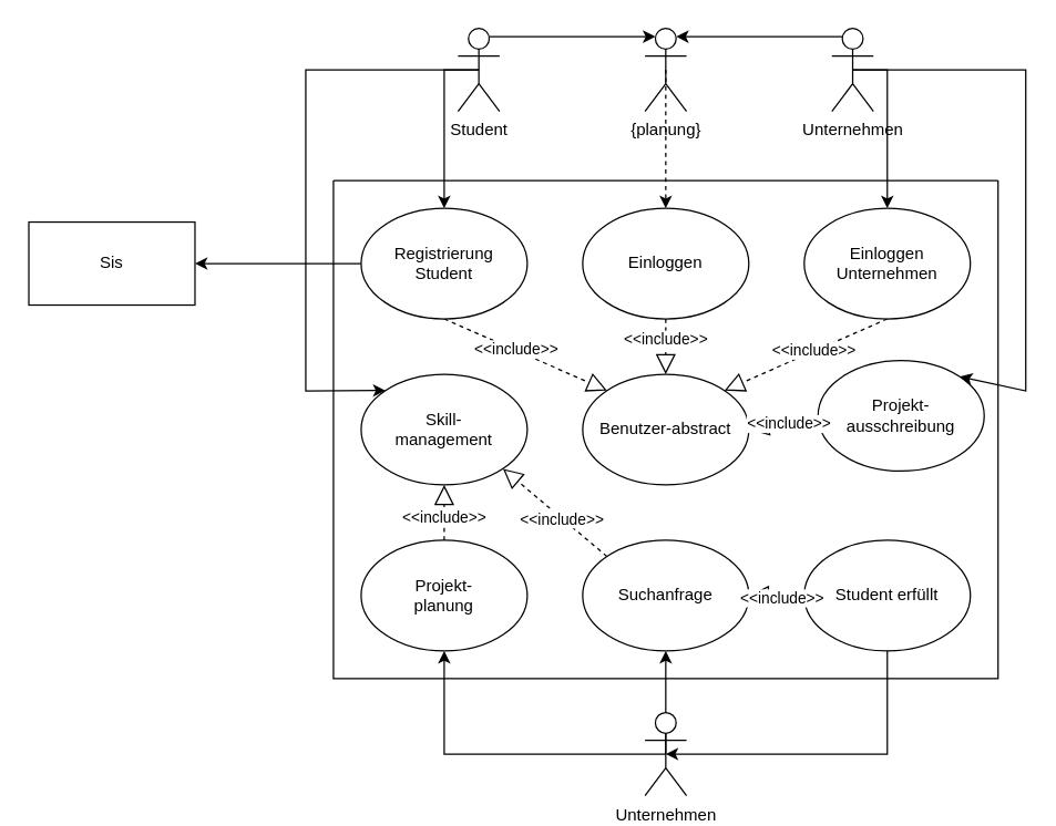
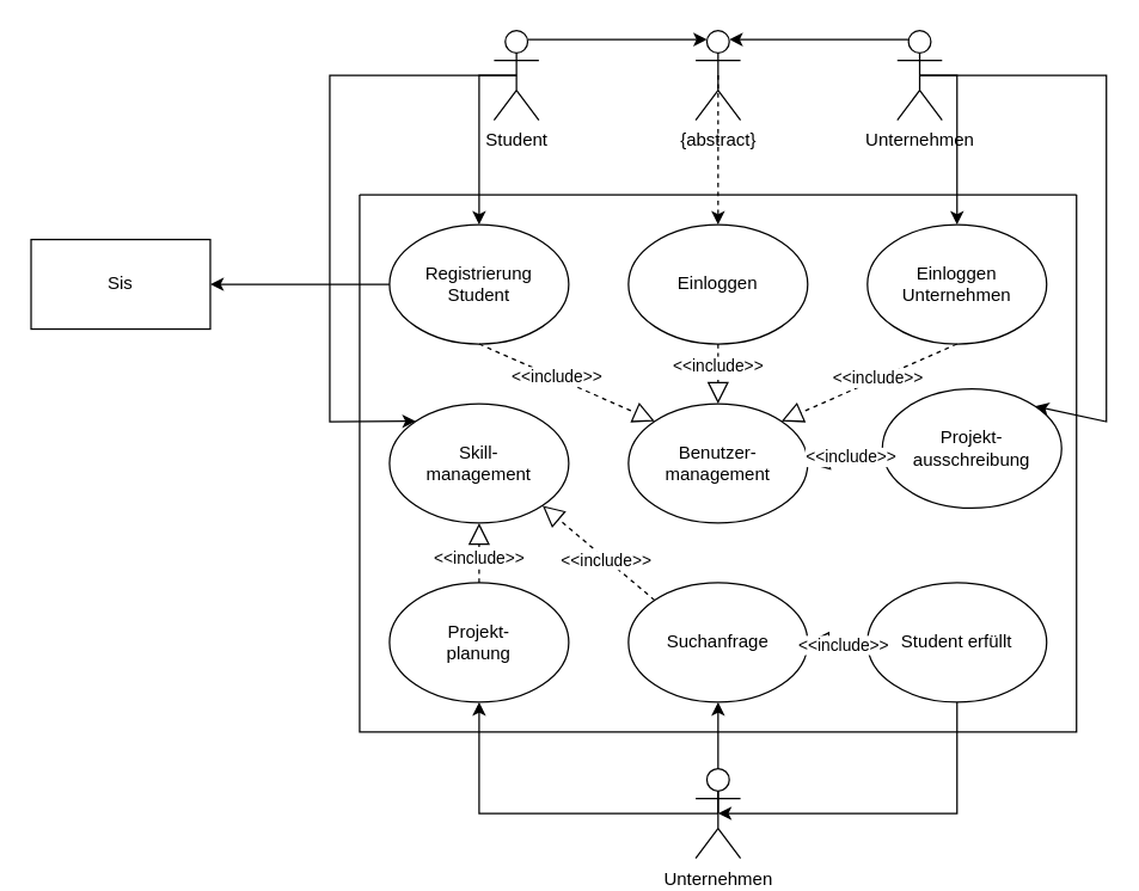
  <mxCell id="0" />
  <mxCell id="1" parent="0" />
  <mxCell id="2" style="edgeStyle=orthogonalEdgeStyle;rounded=0;orthogonalLoop=1;jettySize=auto;html=1;exitX=0.5;exitY=0.5;exitDx=0;exitDy=0;exitPerimeter=0;entryX=0.5;entryY=0;entryDx=0;entryDy=0;" edge="1" parent="1" source="3" target="7"><mxGeometry relative="1" as="geometry"><Array as="points"><mxPoint x="320" y="50" /></Array></mxGeometry></mxCell>
  <mxCell id="3" value="Student" style="shape=umlActor;verticalLabelPosition=bottom;verticalAlign=top;html=1;outlineConnect=0;" vertex="1" parent="1"><mxGeometry x="330" y="20" width="30" height="60" as="geometry" /></mxCell>
  <mxCell id="4" style="edgeStyle=orthogonalEdgeStyle;rounded=0;orthogonalLoop=1;jettySize=auto;html=1;exitX=0.5;exitY=0.5;exitDx=0;exitDy=0;exitPerimeter=0;entryX=0.5;entryY=0;entryDx=0;entryDy=0;" edge="1" parent="1" source="5" target="8"><mxGeometry relative="1" as="geometry"><Array as="points"><mxPoint x="640" y="50" /></Array></mxGeometry></mxCell>
  <mxCell id="5" value="Unternehmen&lt;br&gt;" style="shape=umlActor;verticalLabelPosition=bottom;verticalAlign=top;html=1;outlineConnect=0;" vertex="1" parent="1"><mxGeometry x="600" y="20" width="30" height="60" as="geometry" /></mxCell>
  <mxCell id="6" style="edgeStyle=orthogonalEdgeStyle;rounded=0;orthogonalLoop=1;jettySize=auto;html=1;exitX=0;exitY=0.5;exitDx=0;exitDy=0;entryX=1;entryY=0.5;entryDx=0;entryDy=0;" edge="1" parent="1" source="7" target="9"><mxGeometry relative="1" as="geometry" /></mxCell>
  <mxCell id="7" value="Registrierung&lt;br&gt;Student" style="ellipse;whiteSpace=wrap;html=1;" vertex="1" parent="1"><mxGeometry x="260" y="150" width="120" height="80" as="geometry" /></mxCell>
  <mxCell id="8" value="Einloggen&lt;br&gt;Unternehmen" style="ellipse;whiteSpace=wrap;html=1;" vertex="1" parent="1"><mxGeometry x="580" y="150" width="120" height="80" as="geometry" /></mxCell>
  <mxCell id="9" value="Sis" style="rounded=0;whiteSpace=wrap;html=1;" vertex="1" parent="1"><mxGeometry x="20" y="160" width="120" height="60" as="geometry" /></mxCell>
- <mxCell id="10" value="Benutzer-abstract" style="ellipse;whiteSpace=wrap;html=1;" vertex="1" parent="1"><mxGeometry x="420" y="270" width="120" height="80" as="geometry" /></mxCell>
+ <mxCell id="10" value="Benutzer-management" style="ellipse;whiteSpace=wrap;html=1;" vertex="1" parent="1"><mxGeometry x="420" y="270" width="120" height="80" as="geometry" /></mxCell>
  <mxCell id="11" value="Einloggen" style="ellipse;whiteSpace=wrap;html=1;" vertex="1" parent="1"><mxGeometry x="420" y="150" width="120" height="80" as="geometry" /></mxCell>
  <mxCell id="12" style="edgeStyle=orthogonalEdgeStyle;rounded=0;orthogonalLoop=1;jettySize=auto;html=1;exitX=0.5;exitY=0.5;exitDx=0;exitDy=0;exitPerimeter=0;entryX=0.5;entryY=0;entryDx=0;entryDy=0;dashed=1;" edge="1" parent="1" source="13" target="11"><mxGeometry relative="1" as="geometry" /></mxCell>
- <mxCell id="13" value="{planung}" style="shape=umlActor;verticalLabelPosition=bottom;verticalAlign=top;html=1;outlineConnect=0;" vertex="1" parent="1"><mxGeometry x="465" y="20" width="30" height="60" as="geometry" /></mxCell>
+ <mxCell id="13" value="{abstract}" style="shape=umlActor;verticalLabelPosition=bottom;verticalAlign=top;html=1;outlineConnect=0;" vertex="1" parent="1"><mxGeometry x="465" y="20" width="30" height="60" as="geometry" /></mxCell>
  <mxCell id="14" style="edgeStyle=orthogonalEdgeStyle;rounded=0;orthogonalLoop=1;jettySize=auto;html=1;exitX=0.75;exitY=0.1;exitDx=0;exitDy=0;exitPerimeter=0;entryX=0.25;entryY=0.1;entryDx=0;entryDy=0;entryPerimeter=0;" edge="1" parent="1" source="3" target="13"><mxGeometry relative="1" as="geometry" /></mxCell>
  <mxCell id="15" style="edgeStyle=orthogonalEdgeStyle;rounded=0;orthogonalLoop=1;jettySize=auto;html=1;exitX=0.25;exitY=0.1;exitDx=0;exitDy=0;exitPerimeter=0;entryX=0.75;entryY=0.1;entryDx=0;entryDy=0;entryPerimeter=0;" edge="1" parent="1" source="5" target="13"><mxGeometry relative="1" as="geometry" /></mxCell>
  <mxCell id="16" value="" style="endArrow=block;dashed=1;endFill=0;endSize=12;html=1;rounded=0;exitX=0.5;exitY=1;exitDx=0;exitDy=0;entryX=0;entryY=0;entryDx=0;entryDy=0;" edge="1" parent="1" source="7" target="10"><mxGeometry width="160" relative="1" as="geometry"><mxPoint x="410" y="230" as="sourcePoint" /><mxPoint x="570" y="230" as="targetPoint" /></mxGeometry></mxCell>
  <mxCell id="17" value="&amp;lt;&amp;lt;include&amp;gt;&amp;gt;" style="edgeLabel;html=1;align=center;verticalAlign=middle;resizable=0;points=[];" vertex="1" connectable="0" parent="16"><mxGeometry x="-0.126" y="1" relative="1" as="geometry"><mxPoint as="offset" /></mxGeometry></mxCell>
  <mxCell id="18" value="" style="endArrow=block;dashed=1;endFill=0;endSize=12;html=1;rounded=0;exitX=0.5;exitY=1;exitDx=0;exitDy=0;entryX=0.5;entryY=0;entryDx=0;entryDy=0;" edge="1" parent="1" source="11" target="10"><mxGeometry width="160" relative="1" as="geometry"><mxPoint x="330" y="240" as="sourcePoint" /><mxPoint x="448" y="302" as="targetPoint" /></mxGeometry></mxCell>
  <mxCell id="19" value="&amp;lt;&amp;lt;include&amp;gt;&amp;gt;" style="edgeLabel;html=1;align=center;verticalAlign=middle;resizable=0;points=[];" vertex="1" connectable="0" parent="18"><mxGeometry x="-0.286" y="-1" relative="1" as="geometry"><mxPoint as="offset" /></mxGeometry></mxCell>
  <mxCell id="20" value="" style="endArrow=block;dashed=1;endFill=0;endSize=12;html=1;rounded=0;exitX=0.5;exitY=1;exitDx=0;exitDy=0;entryX=1;entryY=0;entryDx=0;entryDy=0;" edge="1" parent="1" source="8" target="10"><mxGeometry width="160" relative="1" as="geometry"><mxPoint x="340" y="250" as="sourcePoint" /><mxPoint x="458" y="312" as="targetPoint" /></mxGeometry></mxCell>
  <mxCell id="21" value="&amp;lt;&amp;lt;include&amp;gt;&amp;gt;" style="edgeLabel;html=1;align=center;verticalAlign=middle;resizable=0;points=[];" vertex="1" connectable="0" parent="20"><mxGeometry x="-0.095" y="-1" relative="1" as="geometry"><mxPoint as="offset" /></mxGeometry></mxCell>
  <mxCell id="22" value="Skill-&lt;br&gt;management" style="ellipse;whiteSpace=wrap;html=1;" vertex="1" parent="1"><mxGeometry x="260" y="270" width="120" height="80" as="geometry" /></mxCell>
  <mxCell id="23" value="Projekt-&lt;br&gt;ausschreibung" style="ellipse;whiteSpace=wrap;html=1;" vertex="1" parent="1"><mxGeometry x="590" y="260" width="120" height="80" as="geometry" /></mxCell>
  <mxCell id="24" value="" style="endArrow=block;dashed=1;endFill=0;endSize=12;html=1;rounded=0;exitX=0;exitY=0.5;exitDx=0;exitDy=0;entryX=1;entryY=0.5;entryDx=0;entryDy=0;" edge="1" parent="1" source="23" target="10"><mxGeometry width="160" relative="1" as="geometry"><mxPoint x="370" y="390" as="sourcePoint" /><mxPoint x="488" y="442" as="targetPoint" /></mxGeometry></mxCell>
  <mxCell id="25" value="&amp;lt;&amp;lt;include&amp;gt;&amp;gt;" style="edgeLabel;html=1;align=center;verticalAlign=middle;resizable=0;points=[];" vertex="1" connectable="0" parent="24"><mxGeometry x="-0.126" y="1" relative="1" as="geometry"><mxPoint as="offset" /></mxGeometry></mxCell>
  <mxCell id="26" value="Suchanfrage" style="ellipse;whiteSpace=wrap;html=1;" vertex="1" parent="1"><mxGeometry x="420" y="390" width="120" height="80" as="geometry" /></mxCell>
  <mxCell id="27" value="" style="endArrow=block;dashed=1;endFill=0;endSize=12;html=1;rounded=0;exitX=0;exitY=0;exitDx=0;exitDy=0;entryX=1;entryY=1;entryDx=0;entryDy=0;" edge="1" parent="1" source="26" target="22"><mxGeometry width="160" relative="1" as="geometry"><mxPoint x="400" y="410" as="sourcePoint" /><mxPoint x="518" y="462" as="targetPoint" /></mxGeometry></mxCell>
  <mxCell id="28" value="&amp;lt;&amp;lt;include&amp;gt;&amp;gt;" style="edgeLabel;html=1;align=center;verticalAlign=middle;resizable=0;points=[];" vertex="1" connectable="0" parent="27"><mxGeometry x="-0.126" y="1" relative="1" as="geometry"><mxPoint as="offset" /></mxGeometry></mxCell>
  <mxCell id="29" value="Projekt-&lt;br&gt;planung" style="ellipse;whiteSpace=wrap;html=1;" vertex="1" parent="1"><mxGeometry x="260" y="390" width="120" height="80" as="geometry" /></mxCell>
  <mxCell id="30" value="" style="endArrow=block;dashed=1;endFill=0;endSize=12;html=1;rounded=0;exitX=0.5;exitY=0;exitDx=0;exitDy=0;entryX=0.5;entryY=1;entryDx=0;entryDy=0;" edge="1" parent="1" source="29" target="22"><mxGeometry width="160" relative="1" as="geometry"><mxPoint x="420" y="570" as="sourcePoint" /><mxPoint x="250" y="370" as="targetPoint" /></mxGeometry></mxCell>
  <mxCell id="31" value="&amp;lt;&amp;lt;include&amp;gt;&amp;gt;" style="edgeLabel;html=1;align=center;verticalAlign=middle;resizable=0;points=[];" vertex="1" connectable="0" parent="30"><mxGeometry x="-0.126" y="1" relative="1" as="geometry"><mxPoint as="offset" /></mxGeometry></mxCell>
  <mxCell id="32" value="" style="endArrow=classic;html=1;rounded=0;entryX=1;entryY=0;entryDx=0;entryDy=0;exitX=0.5;exitY=0.5;exitDx=0;exitDy=0;exitPerimeter=0;" edge="1" parent="1" source="5" target="23"><mxGeometry width="50" height="50" relative="1" as="geometry"><mxPoint x="690" y="240" as="sourcePoint" /><mxPoint x="740" y="190" as="targetPoint" /><Array as="points"><mxPoint x="740" y="50" /><mxPoint x="740" y="282" /></Array></mxGeometry></mxCell>
  <mxCell id="33" value="" style="endArrow=classic;html=1;rounded=0;exitX=0.5;exitY=0.5;exitDx=0;exitDy=0;exitPerimeter=0;entryX=0;entryY=0;entryDx=0;entryDy=0;" edge="1" parent="1" source="3" target="22"><mxGeometry width="50" height="50" relative="1" as="geometry"><mxPoint x="170" y="40" as="sourcePoint" /><mxPoint x="275" y="180" as="targetPoint" /><Array as="points"><mxPoint x="220" y="50" /><mxPoint x="220" y="282" /></Array></mxGeometry></mxCell>
  <mxCell id="34" value="Student erfüllt" style="ellipse;whiteSpace=wrap;html=1;" vertex="1" parent="1"><mxGeometry x="580" y="390" width="120" height="80" as="geometry" /></mxCell>
  <mxCell id="35" value="" style="endArrow=block;dashed=1;endFill=0;endSize=12;html=1;rounded=0;exitX=0;exitY=0.5;exitDx=0;exitDy=0;entryX=1;entryY=0.5;entryDx=0;entryDy=0;" edge="1" parent="1" source="34" target="26"><mxGeometry width="160" relative="1" as="geometry"><mxPoint x="554" y="574" as="sourcePoint" /><mxPoint x="478" y="510" as="targetPoint" /></mxGeometry></mxCell>
  <mxCell id="36" value="&amp;lt;&amp;lt;include&amp;gt;&amp;gt;" style="edgeLabel;html=1;align=center;verticalAlign=middle;resizable=0;points=[];" vertex="1" connectable="0" parent="35"><mxGeometry x="-0.126" y="1" relative="1" as="geometry"><mxPoint as="offset" /></mxGeometry></mxCell>
  <mxCell id="37" style="edgeStyle=orthogonalEdgeStyle;rounded=0;orthogonalLoop=1;jettySize=auto;html=1;exitX=0.5;exitY=0.5;exitDx=0;exitDy=0;exitPerimeter=0;entryX=0.5;entryY=1;entryDx=0;entryDy=0;" edge="1" parent="1" source="39" target="29"><mxGeometry relative="1" as="geometry" /></mxCell>
  <mxCell id="38" style="edgeStyle=orthogonalEdgeStyle;rounded=0;orthogonalLoop=1;jettySize=auto;html=1;exitX=0.5;exitY=0.5;exitDx=0;exitDy=0;exitPerimeter=0;entryX=0.5;entryY=1;entryDx=0;entryDy=0;" edge="1" parent="1" source="39" target="26"><mxGeometry relative="1" as="geometry" /></mxCell>
  <mxCell id="39" value="Unternehmen" style="shape=umlActor;verticalLabelPosition=bottom;verticalAlign=top;html=1;outlineConnect=0;" vertex="1" parent="1"><mxGeometry x="465" y="514.5" width="30" height="60" as="geometry" /></mxCell>
  <mxCell id="40" style="edgeStyle=orthogonalEdgeStyle;rounded=0;orthogonalLoop=1;jettySize=auto;html=1;exitX=0.5;exitY=1;exitDx=0;exitDy=0;entryX=0.5;entryY=0.5;entryDx=0;entryDy=0;entryPerimeter=0;" edge="1" parent="1" source="34" target="39"><mxGeometry relative="1" as="geometry"><Array as="points"><mxPoint x="640" y="545" /></Array></mxGeometry></mxCell>
  <mxCell id="41" value="" style="swimlane;startSize=0;" vertex="1" parent="1"><mxGeometry x="240" y="130" width="480" height="360" as="geometry" /></mxCell>
